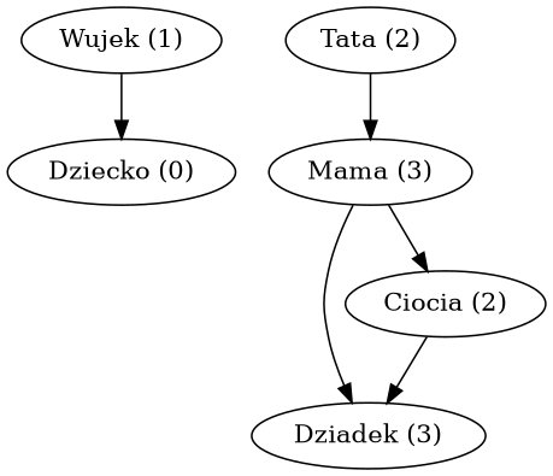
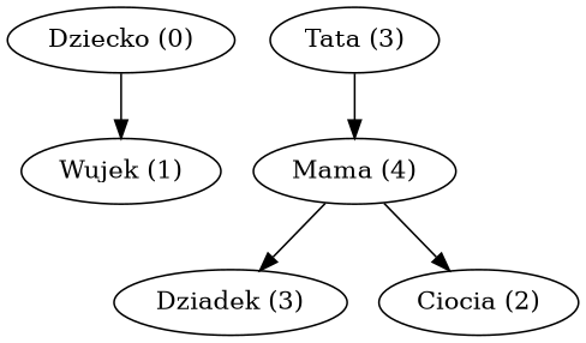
  digraph {
    n1 [label="Dziecko (0)"]
    n2 [label="Wujek (1)"]
-   n3 [label="Tata (2)"]
-   n4 [label="Mama (3)"]
+   n3 [label="Tata (3)"]
+   n4 [label="Mama (4)"]
    n5 [label="Dziadek (3)"]
    n6 [label="Ciocia (2)"]
-   n2 -> n1
+   n1 -> n2
    n3 -> n4
    n4 -> n5
    n4 -> n6
-   n6 -> n5
  }
